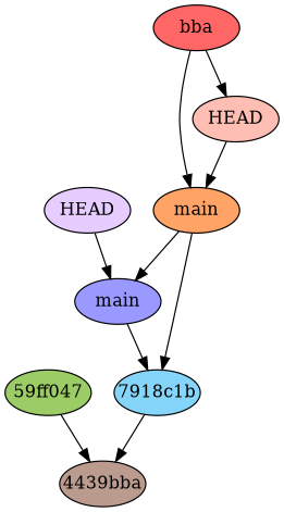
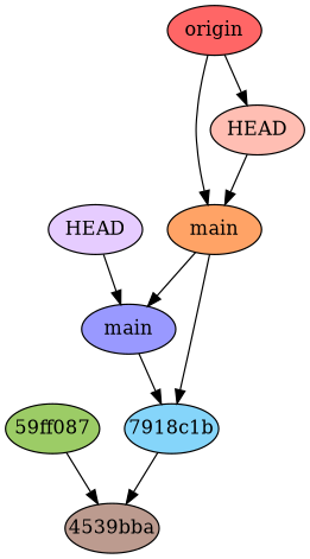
  digraph {
    node [fixedsize=true style=filled]
-   n1 [fillcolor="#9ccc66" label="59ff047" width=0.95]
-   n2 [fillcolor="#bc9b8f" label="4439bba" width=0.95]
+   n1 [fillcolor="#9ccc66" label="59ff087" width=0.95]
+   n2 [fillcolor="#bc9b8f" label="4539bba" width=0.95]
    n3 [fillcolor="#85d5fa" label="7918c1b" width=0.95]
    n4 [fillcolor="#9999ff" label=main width=0.95]
    n5 [fillcolor="#e6ccff" label=HEAD width=0.95]
    n6 [fillcolor="#ffa366" label=main width=0.95]
    n7 [fillcolor="#ffbeb3" label=HEAD width=0.95]
-   n8 [fillcolor="#ff6666" label=bba width=0.95]
+   n8 [fillcolor="#ff6666" label=origin width=0.95]
    n1 -> n2
    n3 -> n2
    n4 -> n3
    n5 -> n4
    n6 -> n3
    n6 -> n4
    n7 -> n6
    n8 -> n6
    n8 -> n7
  }
